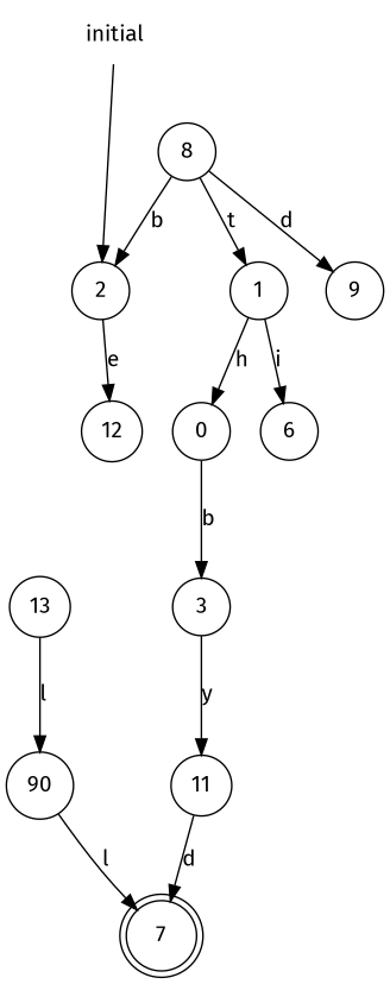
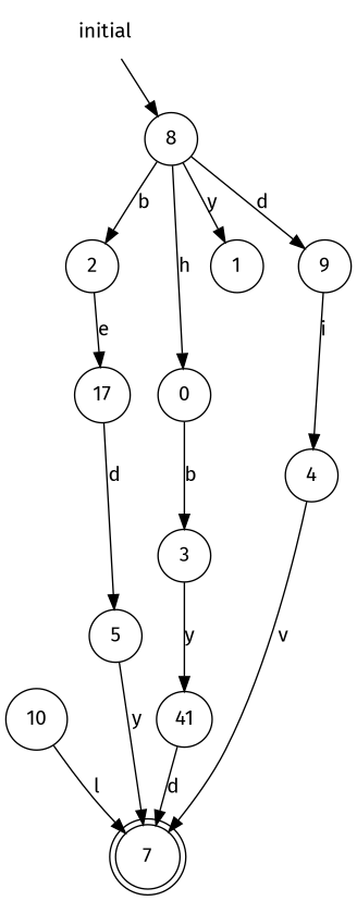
  digraph {
    fontname="Fira Sans"
    rankdir=TB
    node [fontname="Fira Sans" shape=circle]
    edge [fontname="Fira Sans"]
    0
    3
-   11
+   11 [label=41]
    7 [shape=doublecircle]
    1
-   6
-   13
-   10 [label=90]
+   10
    2
-   12
+   12 [label=17]
+   5
+   4
    8
    9
    initial [shape=plaintext]
    0 -> 3 [label=b]
    3 -> 11 [label=y]
    11 -> 7 [label=d]
-   1 -> 6 [label=i]
-   13 -> 10 [label=l]
    10 -> 7 [label=l]
    2 -> 12 [label=e]
-   1 -> 0 [label=h]
-   8 -> 1 [label=t]
+   12 -> 5 [label=d]
+   5 -> 7 [label=y]
+   4 -> 7 [label=v]
+   8 -> 0 [label=h]
+   8 -> 1 [label=y]
    8 -> 2 [label=b]
    8 -> 9 [label=d]
-   initial -> 2
+   9 -> 4 [label=i]
+   initial -> 8
  }
